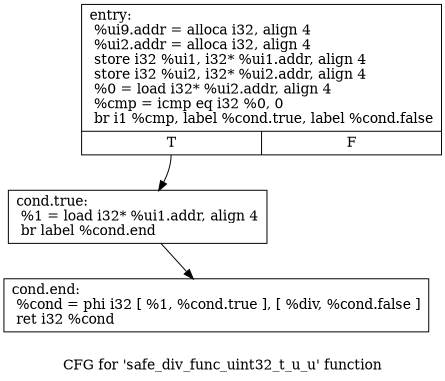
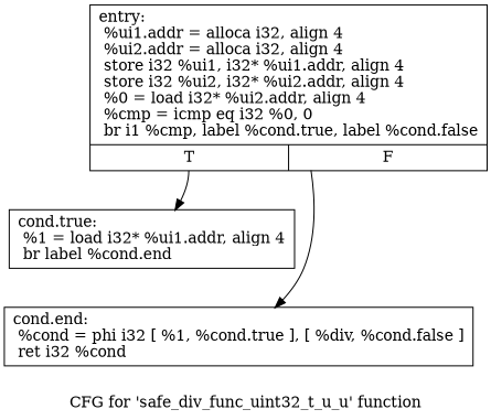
  digraph {
    label="CFG for 'safe_div_func_uint32_t_u_u' function"
    node [shape=record]
-   n1 [label="{entry:\l  %ui9.addr = alloca i32, align 4\l  %ui2.addr = alloca i32, align 4\l  store i32 %ui1, i32* %ui1.addr, align 4\l  store i32 %ui2, i32* %ui2.addr, align 4\l  %0 = load i32* %ui2.addr, align 4\l  %cmp = icmp eq i32 %0, 0\l  br i1 %cmp, label %cond.true, label %cond.false\l|{<s0>T|<s1>F}}"]
+   n1 [label="{entry:\l  %ui1.addr = alloca i32, align 4\l  %ui2.addr = alloca i32, align 4\l  store i32 %ui1, i32* %ui1.addr, align 4\l  store i32 %ui2, i32* %ui2.addr, align 4\l  %0 = load i32* %ui2.addr, align 4\l  %cmp = icmp eq i32 %0, 0\l  br i1 %cmp, label %cond.true, label %cond.false\l|{<s0>T|<s1>F}}"]
    n2 [label="{cond.true:                                        \l  %1 = load i32* %ui1.addr, align 4\l  br label %cond.end\l}"]
    n3 [label="{cond.end:                                         \l  %cond = phi i32 [ %1, %cond.true ], [ %div, %cond.false ]\l  ret i32 %cond\l}"]
    n1 -> n2 [tailport=s0]
-   n2 -> n3
+   n1 -> n3
  }
